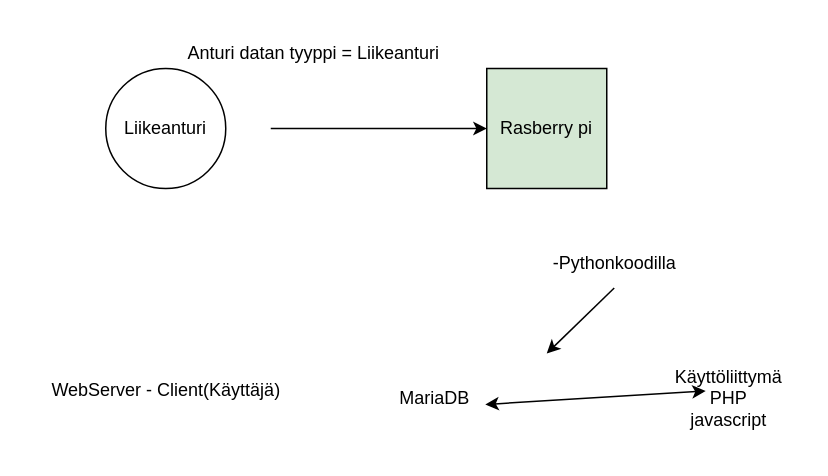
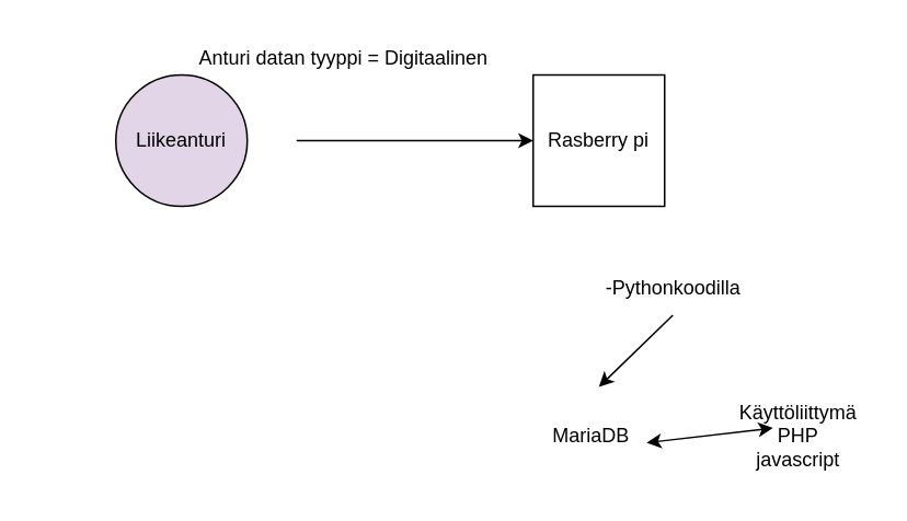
  <mxCell id="0" />
  <mxCell id="1" parent="0" />
- <mxCell id="2" value="Liikeanturi" style="ellipse;whiteSpace=wrap;html=1;aspect=fixed;" vertex="1" parent="1"><mxGeometry x="70" y="45" width="80" height="80" as="geometry" /></mxCell>
+ <mxCell id="2" value="Liikeanturi" style="ellipse;whiteSpace=wrap;html=1;aspect=fixed;fillColor=#e1d5e7;" vertex="1" parent="1"><mxGeometry x="70" y="45" width="80" height="80" as="geometry" /></mxCell>
  <mxCell id="3" value="" style="endArrow=classic;html=1;rounded=0;" edge="1" parent="1" target="4"><mxGeometry width="50" height="50" relative="1" as="geometry"><mxPoint x="180" y="85" as="sourcePoint" /><mxPoint x="310" y="85" as="targetPoint" /></mxGeometry></mxCell>
- <mxCell id="4" value="Rasberry pi" style="whiteSpace=wrap;html=1;aspect=fixed;fillColor=#d5e8d4;" vertex="1" parent="1"><mxGeometry x="324" y="45" width="80" height="80" as="geometry" /></mxCell>
- <mxCell id="5" value="Anturi datan tyyppi = Liikeanturi&amp;nbsp;" style="text;html=1;align=center;verticalAlign=middle;resizable=0;points=[];autosize=1;strokeColor=none;fillColor=none;" vertex="1" parent="1"><mxGeometry x="110" y="20" width="200" height="30" as="geometry" /></mxCell>
+ <mxCell id="4" value="Rasberry pi" style="whiteSpace=wrap;html=1;aspect=fixed;" vertex="1" parent="1"><mxGeometry x="324" y="45" width="80" height="80" as="geometry" /></mxCell>
+ <mxCell id="5" value="Anturi datan tyyppi = Digitaalinen&amp;nbsp;" style="text;html=1;align=center;verticalAlign=middle;resizable=0;points=[];autosize=1;strokeColor=none;fillColor=none;" vertex="1" parent="1"><mxGeometry x="110" y="20" width="200" height="30" as="geometry" /></mxCell>
  <mxCell id="6" value="-Pythonkoodilla" style="text;html=1;align=center;verticalAlign=middle;resizable=0;points=[];autosize=1;strokeColor=none;fillColor=none;" vertex="1" parent="1"><mxGeometry x="354" y="160" width="110" height="30" as="geometry" /></mxCell>
  <mxCell id="7" value="" style="endArrow=classic;html=1;rounded=0;exitX=0.5;exitY=1.044;exitDx=0;exitDy=0;exitPerimeter=0;" edge="1" parent="1" source="6"><mxGeometry width="50" height="50" relative="1" as="geometry"><mxPoint x="370" y="215" as="sourcePoint" /><mxPoint x="364" y="235" as="targetPoint" /></mxGeometry></mxCell>
- <mxCell id="8" value="MariaDB" style="text;html=1;align=center;verticalAlign=middle;resizable=0;points=[];autosize=1;strokeColor=none;fillColor=none;" vertex="1" parent="1"><mxGeometry x="254" y="250" width="70" height="30" as="geometry" /></mxCell>
+ <mxCell id="8" value="MariaDB" style="text;html=1;align=center;verticalAlign=middle;resizable=0;points=[];autosize=1;strokeColor=none;fillColor=none;" vertex="1" parent="1"><mxGeometry x="324" y="250" width="70" height="30" as="geometry" /></mxCell>
  <mxCell id="9" value="Käyttöliittymä &lt;br&gt;PHP&lt;br&gt;javascript" style="text;html=1;align=center;verticalAlign=middle;resizable=0;points=[];autosize=1;strokeColor=none;fillColor=none;" vertex="1" parent="1"><mxGeometry x="440" y="235" width="90" height="60" as="geometry" /></mxCell>
  <mxCell id="10" value="" style="endArrow=classic;startArrow=classic;html=1;rounded=0;exitX=0.986;exitY=0.633;exitDx=0;exitDy=0;exitPerimeter=0;entryX=0.333;entryY=0.417;entryDx=0;entryDy=0;entryPerimeter=0;" edge="1" parent="1" source="8" target="9"><mxGeometry width="50" height="50" relative="1" as="geometry"><mxPoint x="370" y="205" as="sourcePoint" /><mxPoint x="420" y="155" as="targetPoint" /></mxGeometry></mxCell>
- <mxCell id="11" value="WebServer - Client(Käyttäjä)" style="text;html=1;align=center;verticalAlign=middle;resizable=0;points=[];autosize=1;strokeColor=none;fillColor=none;" vertex="1" parent="1"><mxGeometry x="20" y="245" width="180" height="30" as="geometry" /></mxCell>
